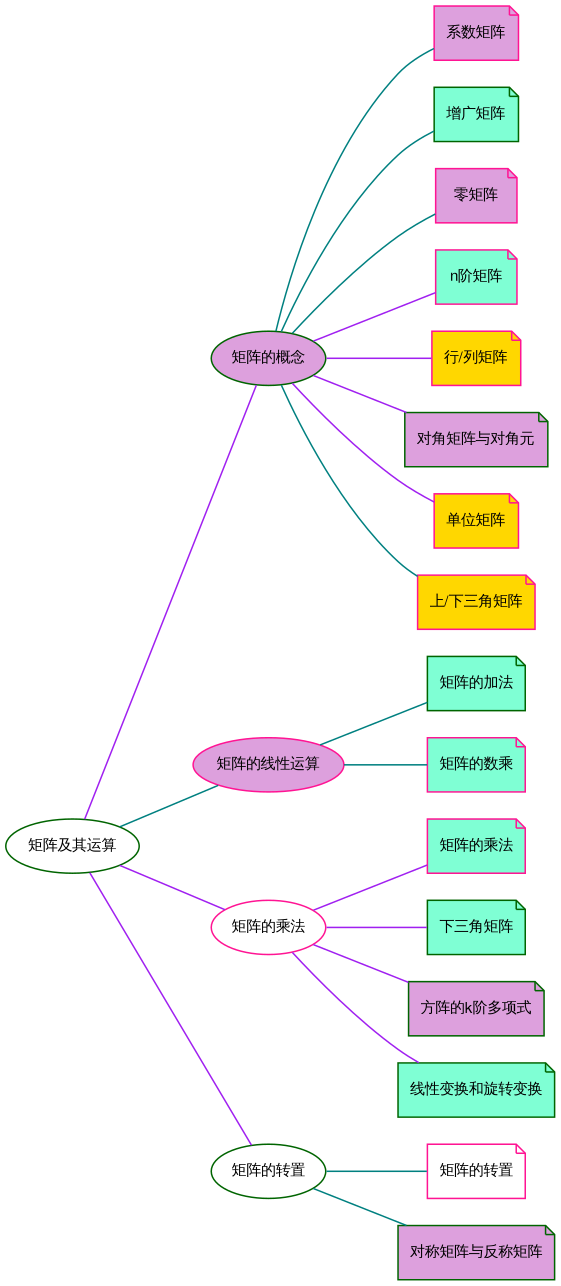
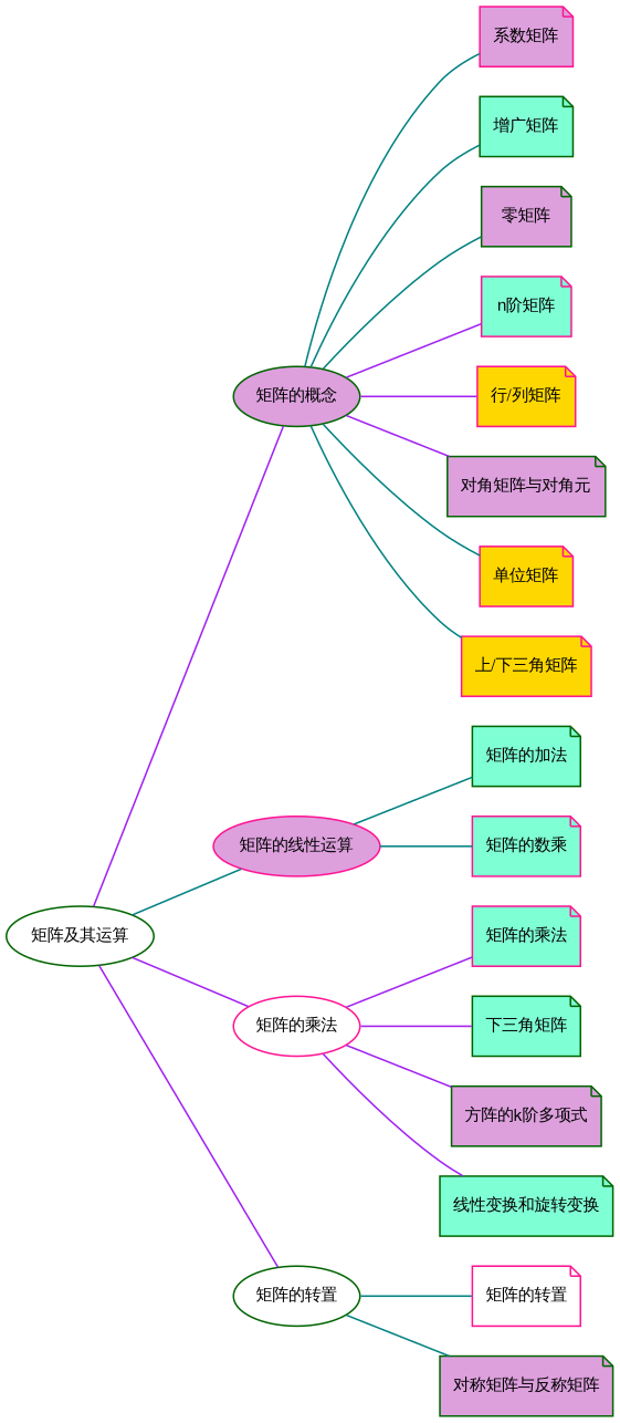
  graph {
    fontname="Helvetica,Arial,sans-serif"
    rankdir=LR
    node [color=deeppink fillcolor=plum fontname="Helvetica,Arial,sans-serif" fontsize=10 style=filled shape=note]
    edge [arrowhead=none color=purple constraint=true fontname="Helvetica,Arial,sans-serif" weight=1000]
    n1 [color=darkgreen fillcolor=white height=0.5 label="矩阵及其运算" shape=""]
    n2 [color=darkgreen height=0.5 label="矩阵的概念" shape=""]
    n3 [height=0.5 label="矩阵的线性运算" shape=""]
    n4 [fillcolor=white height=0.5 label="矩阵的乘法" shape=""]
    n5 [color=darkgreen fillcolor=white height=0.5 label="矩阵的转置" shape=""]
    n6 [height=0.5 label="系数矩阵"]
    n7 [color=darkgreen fillcolor=aquamarine height=0.5 label="增广矩阵"]
-   n8 [height=0.5 label="零矩阵"]
+   n8 [color=darkgreen height=0.5 label="零矩阵"]
    n9 [fillcolor=aquamarine height=0.5 label="n阶矩阵"]
    n10 [fillcolor=gold height=0.5 label="行/列矩阵"]
    n11 [color=darkgreen height=0.5 label="对角矩阵与对角元"]
    n12 [fillcolor=gold height=0.5 label="单位矩阵"]
    n13 [fillcolor=gold height=0.5 label="上/下三角矩阵"]
    n14 [color=darkgreen fillcolor=aquamarine height=0.5 label="矩阵的加法"]
    n15 [fillcolor=aquamarine height=0.5 label="矩阵的数乘"]
    n16 [fillcolor=aquamarine height=0.5 label="矩阵的乘法"]
    n17 [color=darkgreen fillcolor=aquamarine height=0.5 label="下三角矩阵"]
    n18 [color=darkgreen height=0.5 label="方阵的k阶多项式"]
    n19 [color=darkgreen fillcolor=aquamarine height=0.5 label="线性变换和旋转变换"]
    n20 [fillcolor=white height=0.5 label="矩阵的转置"]
    n21 [color=darkgreen height=0.5 label="对称矩阵与反称矩阵"]
    n1 -- n2
    n1 -- n3 [color=teal]
    n1 -- n4
    n1 -- n5
    n2 -- n6 [color=teal]
    n2 -- n7 [color=teal]
    n2 -- n8 [color=teal]
    n2 -- n9
    n2 -- n10
    n2 -- n11
-   n2 -- n12
+   n2 -- n12 [color=teal]
    n2 -- n13 [color=teal]
    n3 -- n14 [color=teal]
    n3 -- n15 [color=teal]
    n4 -- n16
    n4 -- n17
    n4 -- n18
    n4 -- n19
    n5 -- n20 [color=teal]
    n5 -- n21 [color=teal]
  }
